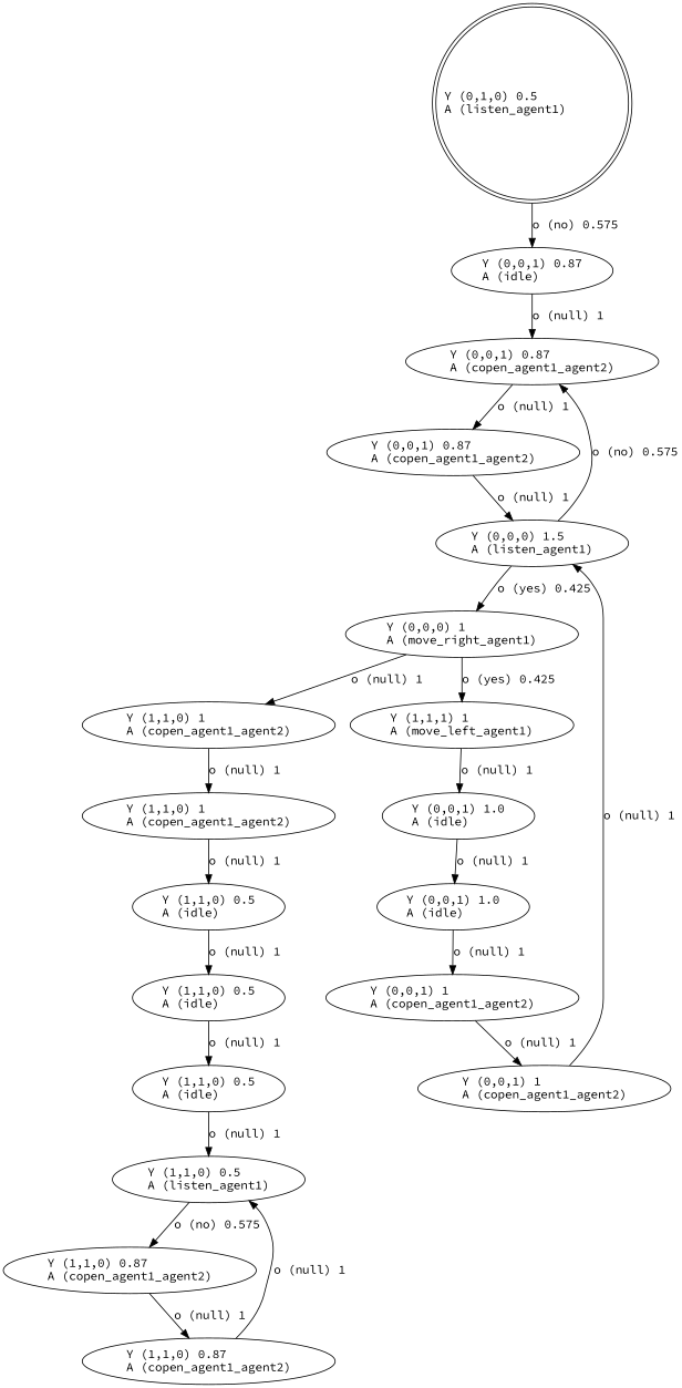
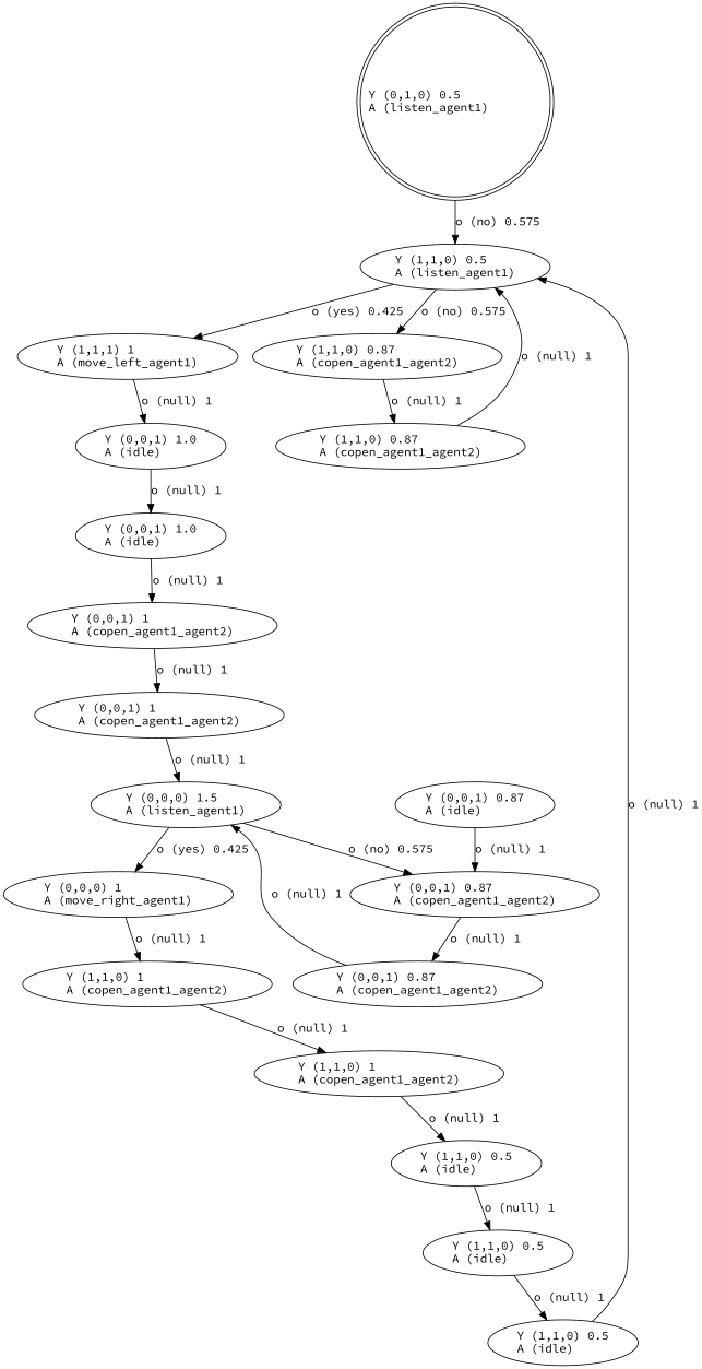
  digraph {
    fontname="Source Code Pro"
    node [fontname="Source Code Pro"]
    edge [fontname="Source Code Pro"]
    n1 [label="Y (0,1,0) 0.5\lA (listen_agent1)\l" labeljust=l shape=doublecircle]
    n2 [label="Y (0,0,1) 0.87\lA (idle)\l"]
    n3 [label="Y (0,0,1) 0.87\lA (copen_agent1_agent2)\l"]
    n4 [label="Y (0,0,0) 1.5\lA (listen_agent1)\l"]
    n5 [label="Y (0,0,0) 1\lA (move_right_agent1)\l"]
    n6 [label="Y (1,1,0) 1\lA (copen_agent1_agent2)\l"]
    n7 [label="Y (0,0,1) 0.87\lA (copen_agent1_agent2)\l"]
    n8 [label="Y (0,0,1) 1\lA (copen_agent1_agent2)\l"]
    n9 [label="Y (0,0,1) 1\lA (copen_agent1_agent2)\l"]
    n10 [label="Y (1,1,0) 1\lA (copen_agent1_agent2)\l"]
    n11 [label="Y (1,1,0) 0.5\lA (idle)\l"]
    n12 [label="Y (1,1,0) 0.5\lA (listen_agent1)\l"]
    n13 [label="Y (1,1,1) 1\lA (move_left_agent1)\l"]
    n14 [label="Y (1,1,0) 0.87\lA (copen_agent1_agent2)\l"]
    n15 [label="Y (0,0,1) 1.0\lA (idle)\l"]
    n16 [label="Y (1,1,0) 0.87\lA (copen_agent1_agent2)\l"]
    n17 [label="Y (0,0,1) 1.0\lA (idle)\l"]
    n18 [label="Y (1,1,0) 0.5\lA (idle)\l"]
    n19 [label="Y (1,1,0) 0.5\lA (idle)\l"]
-   n1 -> n2 [label="o (no) 0.575\l"]
+   n1 -> n12 [label="o (no) 0.575\l"]
    n2 -> n3 [label="o (null) 1\l"]
    n3 -> n7 [label="o (null) 1\l"]
    n4 -> n3 [label="o (no) 0.575\l"]
    n4 -> n5 [label="o (yes) 0.425\l"]
    n5 -> n6 [label="o (null) 1\l"]
    n6 -> n10 [label="o (null) 1\l"]
    n7 -> n4 [label="o (null) 1\l"]
    n8 -> n9 [label="o (null) 1\l"]
    n9 -> n4 [label="o (null) 1\l"]
    n10 -> n11 [label="o (null) 1\l"]
    n11 -> n18 [label="o (null) 1\l"]
-   n5 -> n13 [label="o (yes) 0.425\l"]
+   n12 -> n13 [label="o (yes) 0.425\l"]
    n12 -> n14 [label="o (no) 0.575\l"]
    n13 -> n15 [label="o (null) 1\l"]
    n14 -> n16 [label="o (null) 1\l"]
    n15 -> n17 [label="o (null) 1\l"]
    n16 -> n12 [label="o (null) 1\l"]
    n17 -> n8 [label="o (null) 1\l"]
    n18 -> n19 [label="o (null) 1\l"]
    n19 -> n12 [label="o (null) 1\l"]
  }
